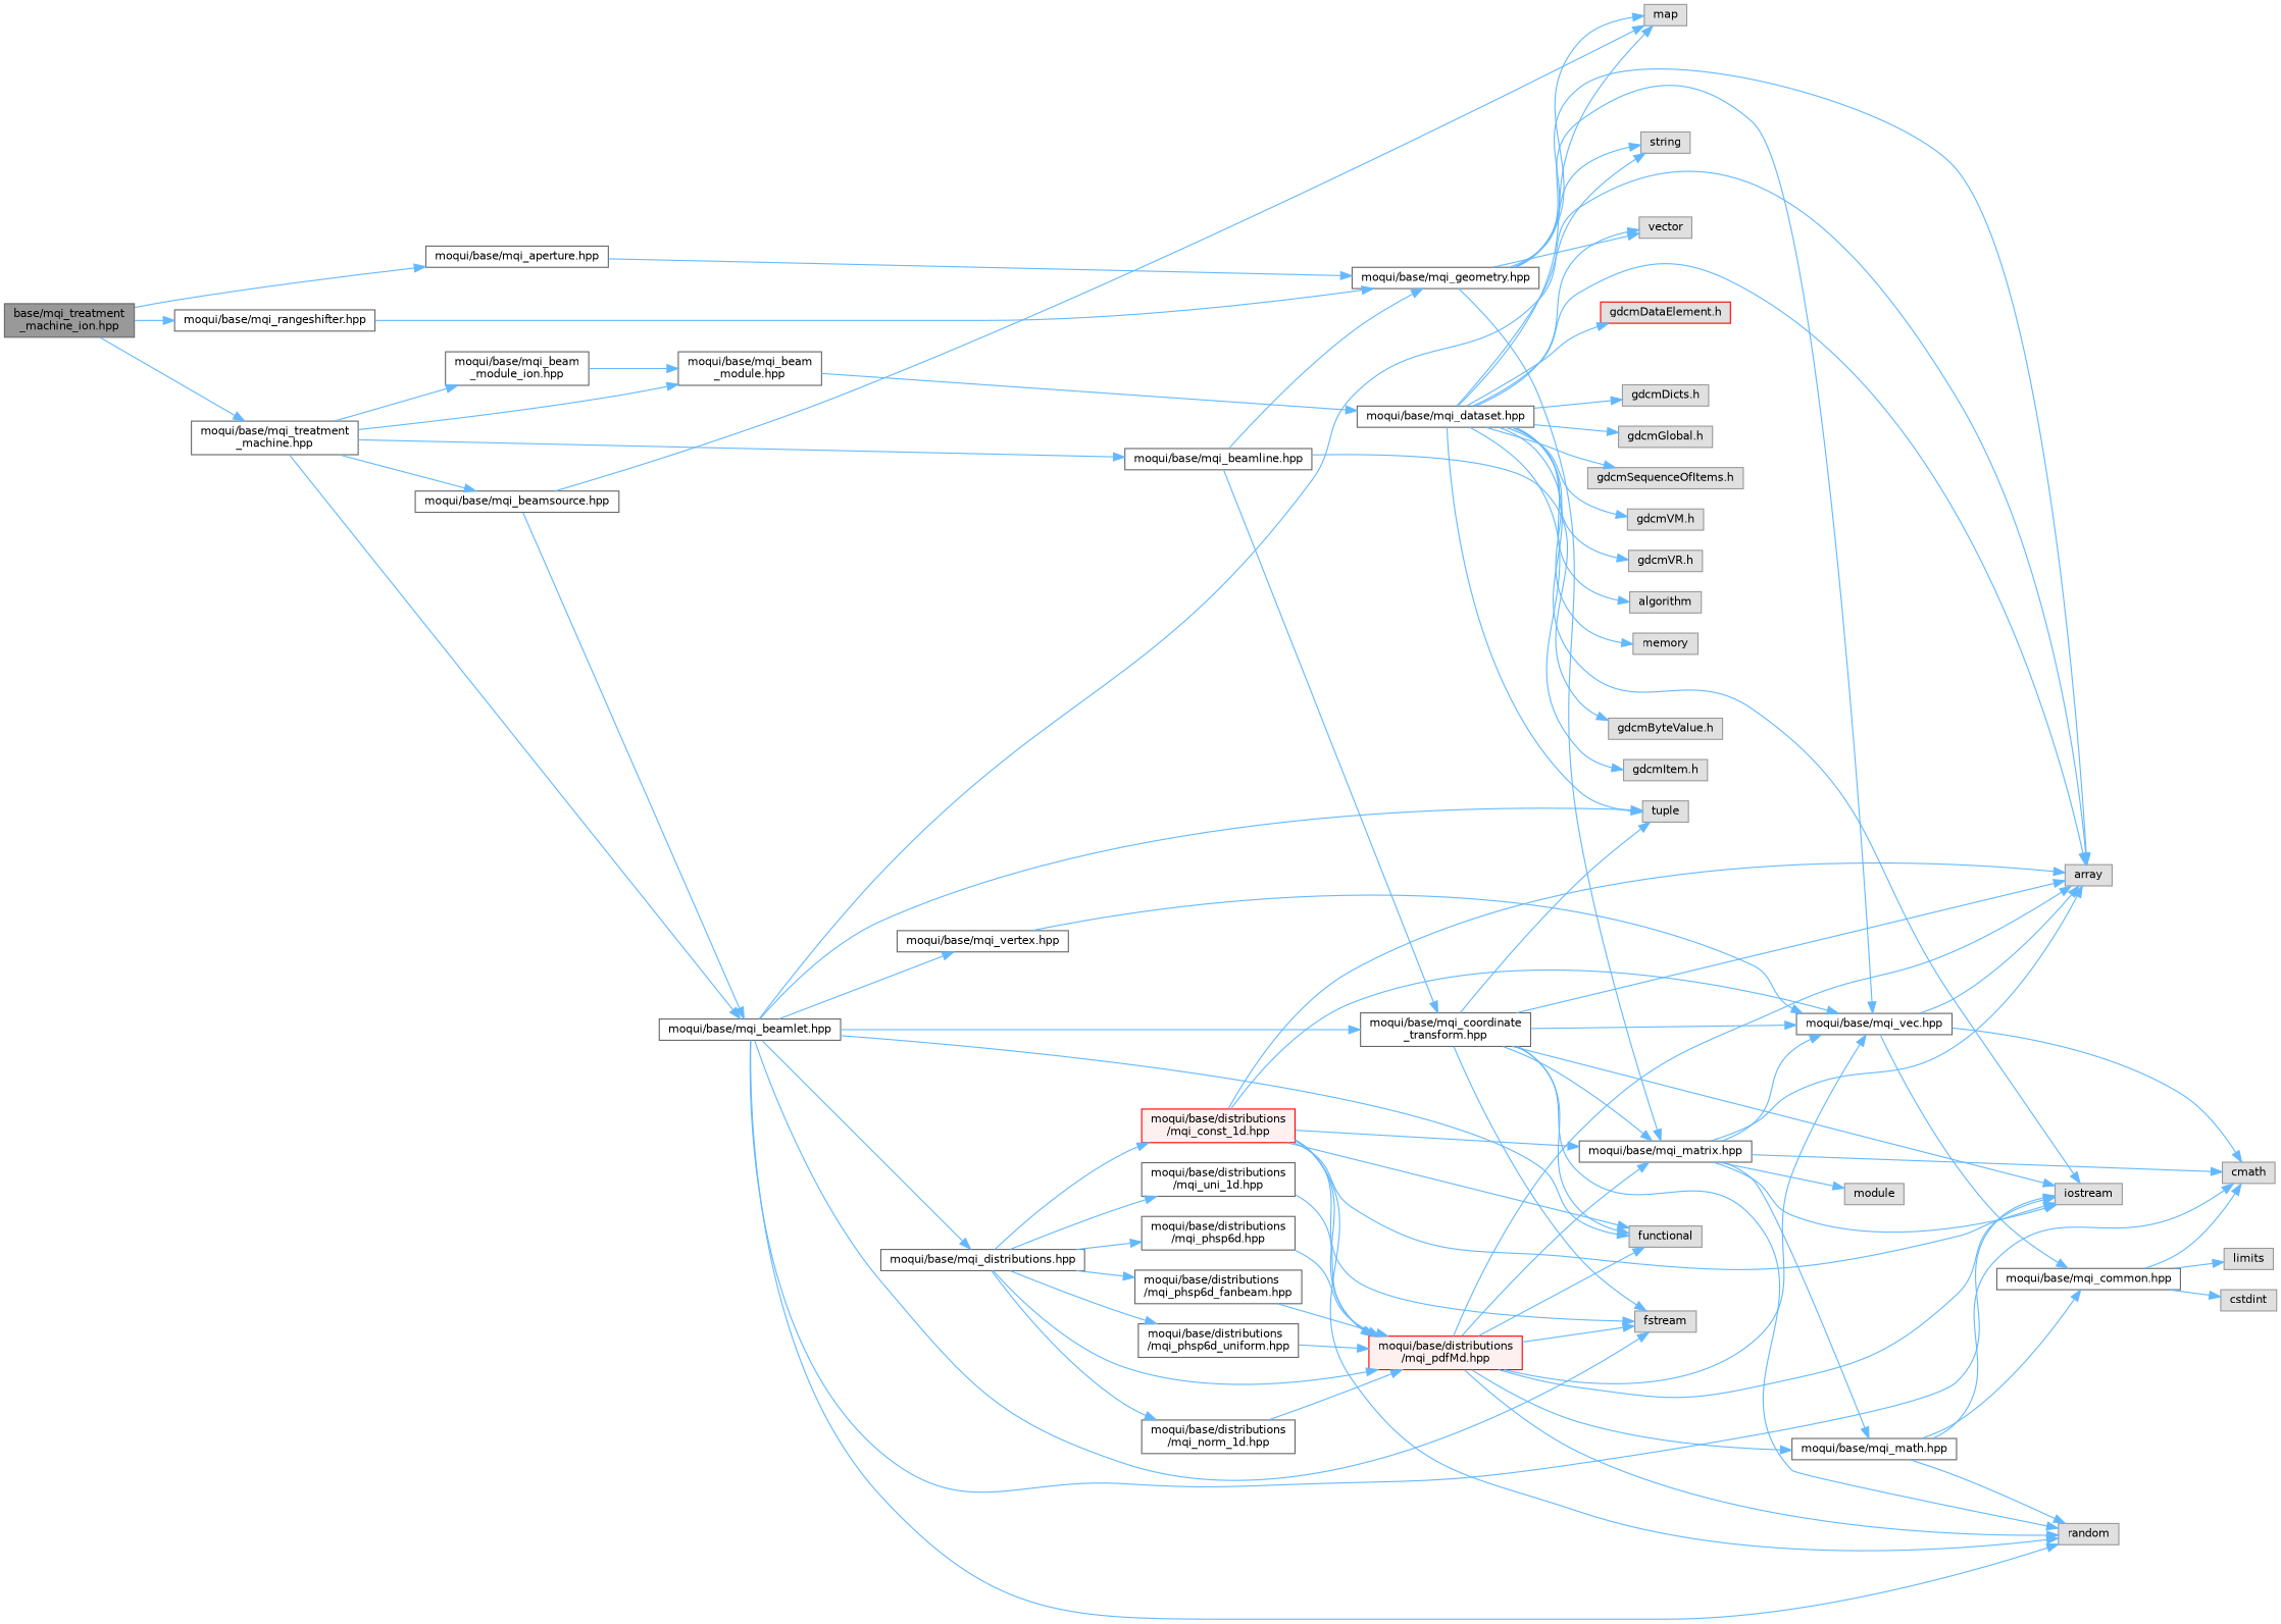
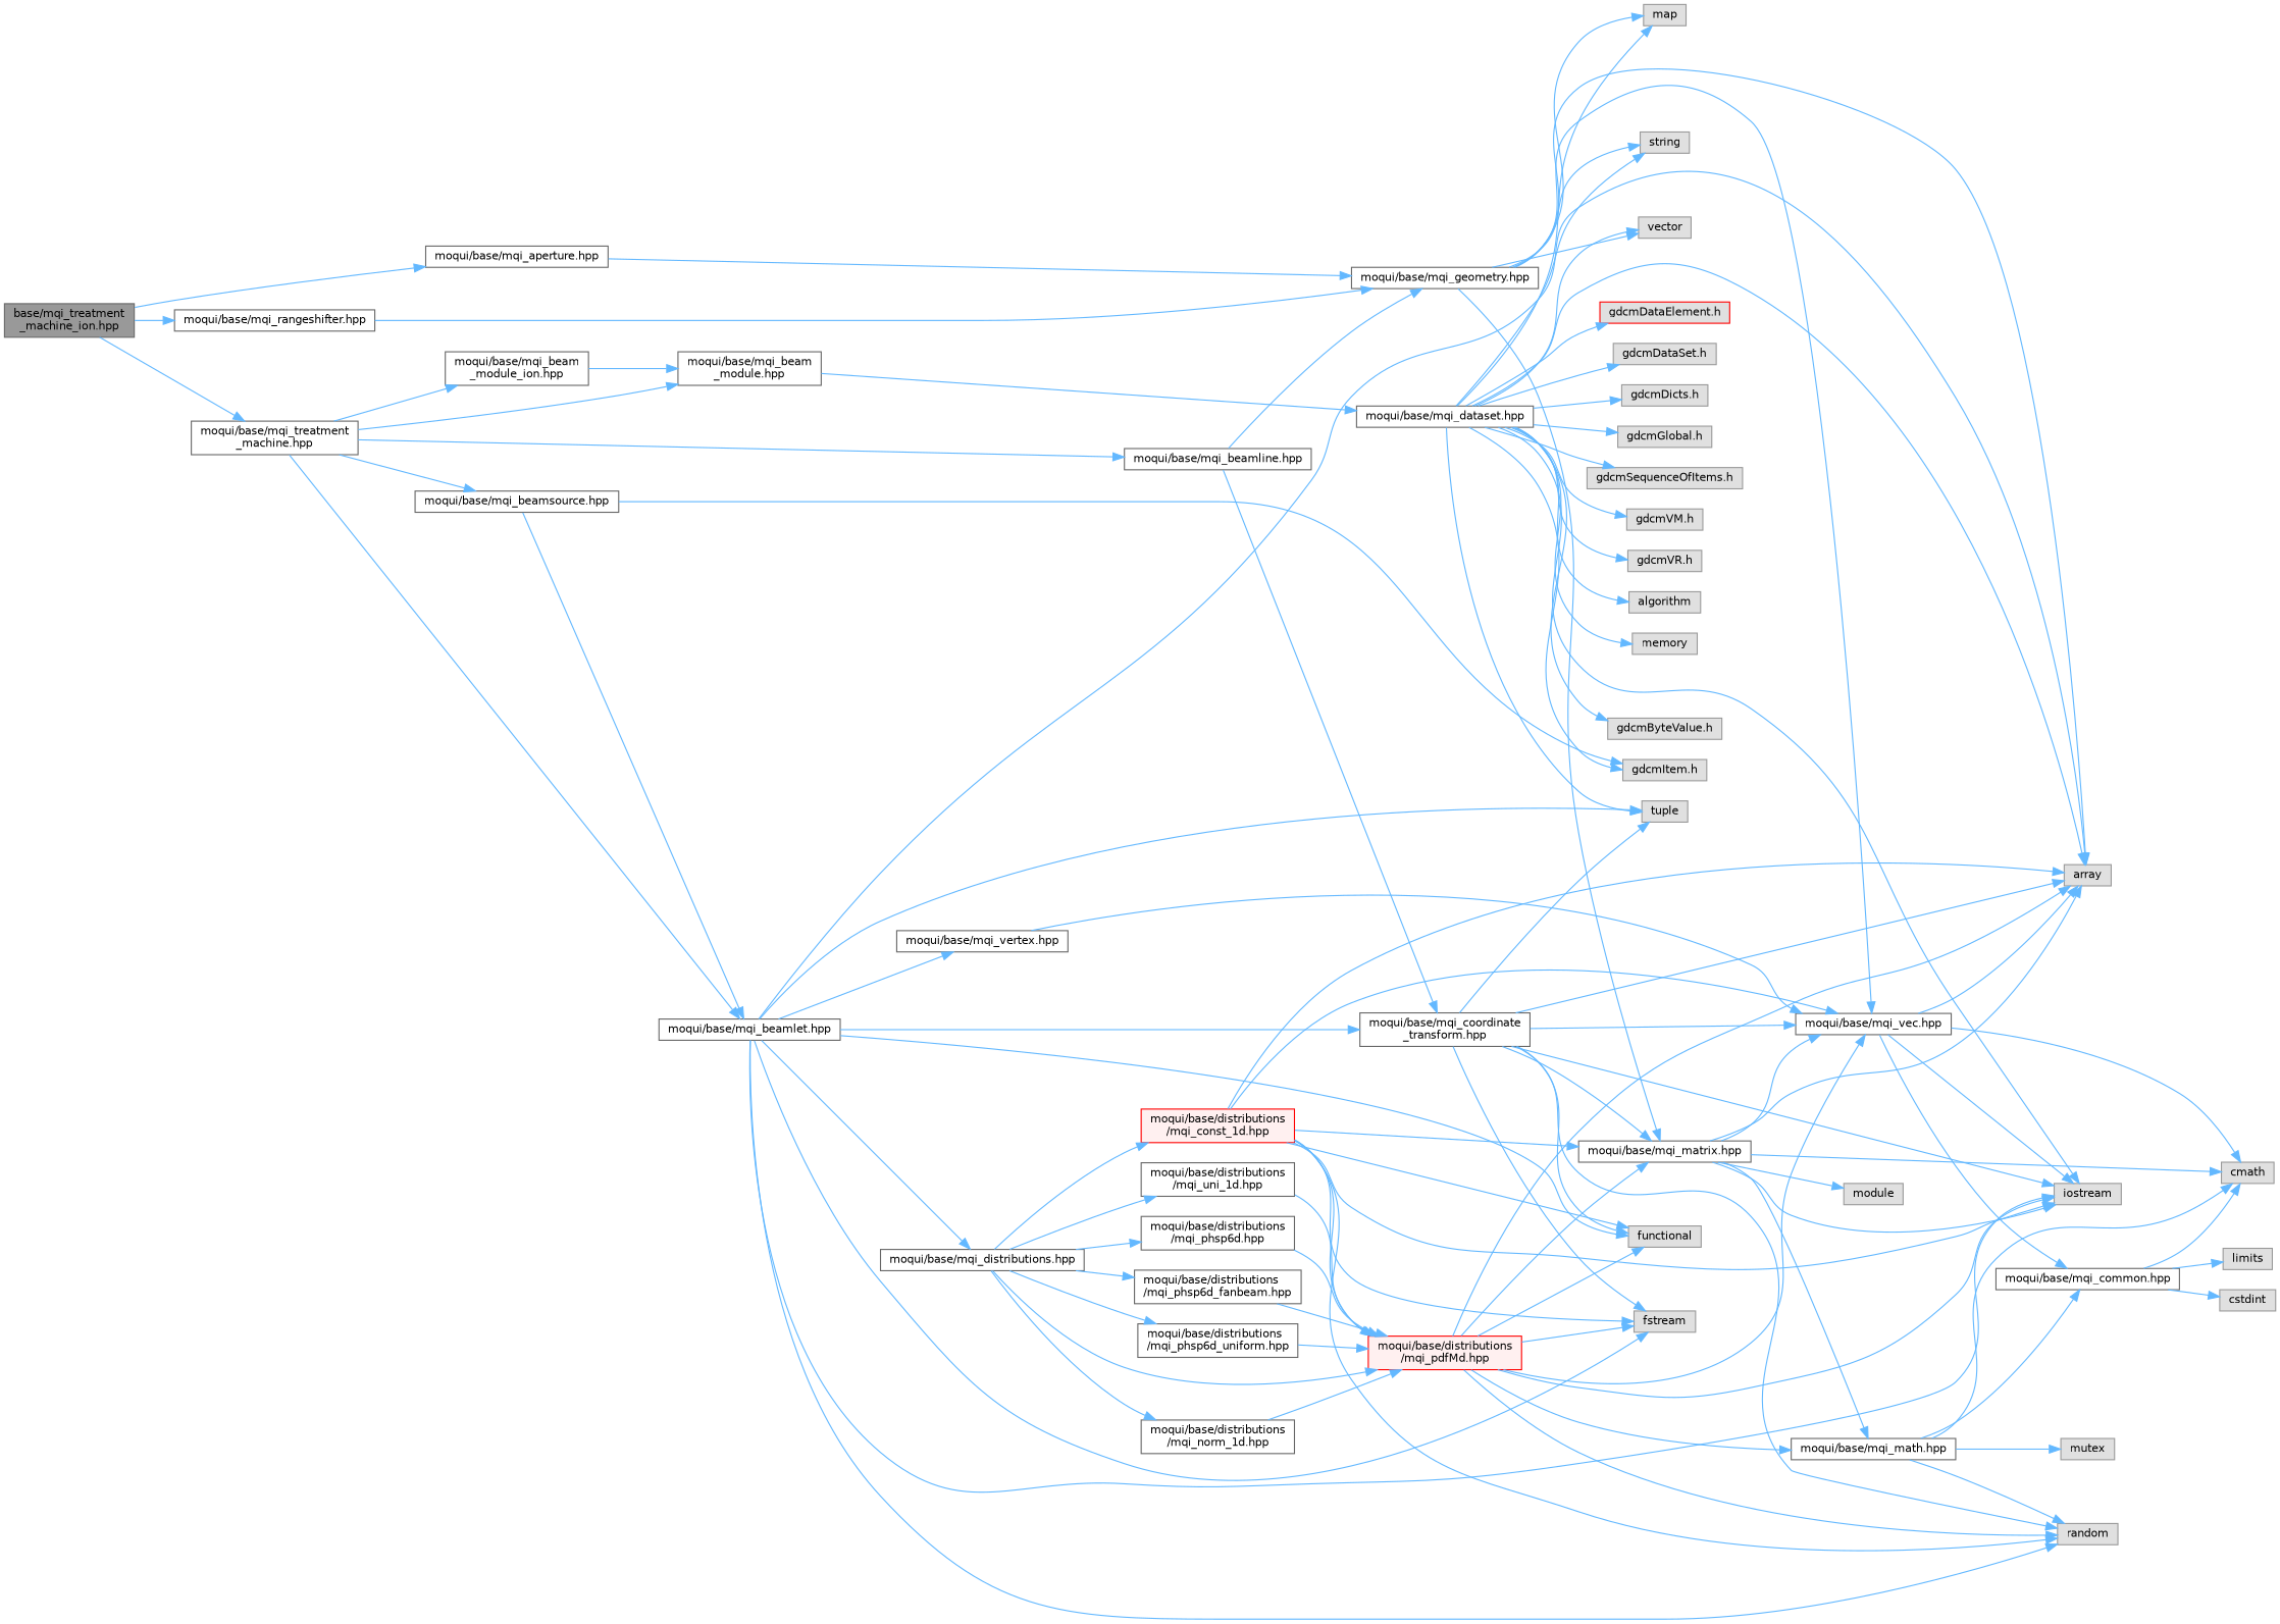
  digraph {
    rankdir=LR
    node [color=grey60 fillcolor="#E0E0E0" fontname=Helvetica fontsize=10 shape=box style=filled]
    edge [color=steelblue1 fontname=Helvetica fontsize=10 labelfontname=Helvetica labelfontsize=10 style=solid]
    n1 [color=gray40 fillcolor=grey60 fontcolor=black height=0.2 label="base/mqi_treatment\l_machine_ion.hpp" width=0.4]
    n2 [color=grey40 fillcolor=white height=0.2 label="moqui/base/mqi_aperture.hpp" width=0.4]
    n3 [color=grey40 fillcolor=white height=0.2 label="moqui/base/mqi_rangeshifter.hpp" width=0.4]
    n4 [color=grey40 fillcolor=white height=0.2 label="moqui/base/mqi_treatment\l_machine.hpp" width=0.4]
    n5 [color=grey40 fillcolor=white height=0.2 label="moqui/base/mqi_geometry.hpp" width=0.4]
    n6 [color=grey40 fillcolor=white height=0.2 label="moqui/base/mqi_beam\l_module_ion.hpp" width=0.4]
    n7 [color=grey40 fillcolor=white height=0.2 label="moqui/base/mqi_beam\l_module.hpp" width=0.4]
    n8 [color=grey40 fillcolor=white height=0.2 label="moqui/base/mqi_beamlet.hpp" width=0.4]
    n9 [color=grey40 fillcolor=white height=0.2 label="moqui/base/mqi_beamline.hpp" width=0.4]
    n10 [color=grey40 fillcolor=white height=0.2 label="moqui/base/mqi_beamsource.hpp" width=0.4]
    n11 [height=0.2 label=array width=0.4]
    n12 [height=0.2 label=map width=0.4]
    n13 [height=0.2 label=string width=0.4]
    n14 [height=0.2 label=vector width=0.4]
    n15 [color=grey40 fillcolor=white height=0.2 label="moqui/base/mqi_matrix.hpp" width=0.4]
    n16 [color=grey40 fillcolor=white height=0.2 label="moqui/base/mqi_vec.hpp" width=0.4]
    n17 [height=0.2 label=module width=0.4]
    n18 [height=0.2 label=cmath width=0.4]
    n19 [height=0.2 label=iostream width=0.4]
    n20 [color=grey40 fillcolor=white height=0.2 label="moqui/base/mqi_math.hpp" width=0.4]
    n21 [color=grey40 fillcolor=white height=0.2 label="moqui/base/mqi_common.hpp" width=0.4]
+   n22 [height=0.2 label=mutex width=0.4]
    n23 [height=0.2 label=random width=0.4]
    n24 [height=0.2 label=cstdint width=0.4]
    n25 [height=0.2 label=limits width=0.4]
    n26 [color=grey40 fillcolor=white height=0.2 label="moqui/base/mqi_dataset.hpp" width=0.4]
    n27 [height=0.2 label=algorithm width=0.4]
    n28 [height=0.2 label=memory width=0.4]
    n29 [height=0.2 label=tuple width=0.4]
    n30 [height=0.2 label="gdcmByteValue.h" width=0.4]
    n31 [color=red height=0.2 label="gdcmDataElement.h" width=0.4]
+   n32 [height=0.2 label="gdcmDataSet.h" width=0.4]
    n33 [height=0.2 label="gdcmDicts.h" width=0.4]
    n34 [height=0.2 label="gdcmGlobal.h" width=0.4]
    n35 [height=0.2 label="gdcmItem.h" width=0.4]
    n36 [height=0.2 label="gdcmSequenceOfItems.h" width=0.4]
    n37 [height=0.2 label="gdcmVM.h" width=0.4]
    n38 [height=0.2 label="gdcmVR.h" width=0.4]
    n39 [height=0.2 label=fstream width=0.4]
    n40 [height=0.2 label=functional width=0.4]
    n41 [color=grey40 fillcolor=white height=0.2 label="moqui/base/mqi_coordinate\l_transform.hpp" width=0.4]
    n42 [color=grey40 fillcolor=white height=0.2 label="moqui/base/mqi_distributions.hpp" width=0.4]
    n43 [color=grey40 fillcolor=white height=0.2 label="moqui/base/mqi_vertex.hpp" width=0.4]
    n44 [color=red fillcolor="#FFF0F0" height=0.2 label="moqui/base/distributions\l/mqi_const_1d.hpp" width=0.4]
    n45 [color=red fillcolor="#FFF0F0" height=0.2 label="moqui/base/distributions\l/mqi_pdfMd.hpp" width=0.4]
    n46 [color=grey40 fillcolor=white height=0.2 label="moqui/base/distributions\l/mqi_norm_1d.hpp" width=0.4]
    n47 [color=grey40 fillcolor=white height=0.2 label="moqui/base/distributions\l/mqi_uni_1d.hpp" width=0.4]
    n48 [color=grey40 fillcolor=white height=0.2 label="moqui/base/distributions\l/mqi_phsp6d.hpp" width=0.4]
    n49 [color=grey40 fillcolor=white height=0.2 label="moqui/base/distributions\l/mqi_phsp6d_fanbeam.hpp" width=0.4]
    n50 [color=grey40 fillcolor=white height=0.2 label="moqui/base/distributions\l/mqi_phsp6d_uniform.hpp" width=0.4]
    n1 -> n2
    n1 -> n3
    n1 -> n4
    n2 -> n5
    n3 -> n5
    n4 -> n6
    n4 -> n7
    n4 -> n8
    n4 -> n9
    n4 -> n10
    n5 -> n11
    n5 -> n12
    n5 -> n13
    n5 -> n14
    n5 -> n15
    n5 -> n16
    n6 -> n7
    n7 -> n26
    n8 -> n11
    n8 -> n19
    n8 -> n23
    n8 -> n29
    n8 -> n39
    n8 -> n40
    n8 -> n41
    n8 -> n42
    n8 -> n43
    n9 -> n5
    n9 -> n41
    n10 -> n8
-   n10 -> n12
+   n10 -> n35
    n15 -> n11
    n15 -> n16
    n15 -> n17
    n15 -> n18
    n15 -> n19
    n15 -> n20
    n16 -> n11
    n16 -> n18
+   n16 -> n19
    n16 -> n21
    n20 -> n18
    n20 -> n21
+   n20 -> n22
    n20 -> n23
    n21 -> n18
    n21 -> n24
    n21 -> n25
    n26 -> n11
    n26 -> n12
    n26 -> n13
    n26 -> n14
    n26 -> n19
    n26 -> n27
    n26 -> n28
    n26 -> n29
-   n9 -> n30
+   n26 -> n30
    n26 -> n31
+   n26 -> n32
    n26 -> n33
    n26 -> n34
    n26 -> n35
    n26 -> n36
    n26 -> n37
    n26 -> n38
    n41 -> n11
    n41 -> n15
    n41 -> n16
    n41 -> n19
    n41 -> n23
    n41 -> n29
    n41 -> n39
    n41 -> n40
    n42 -> n44
    n42 -> n45
    n42 -> n46
    n42 -> n47
    n42 -> n48
    n42 -> n49
    n42 -> n50
    n43 -> n16
    n44 -> n11
    n44 -> n15
    n44 -> n16
    n44 -> n19
    n44 -> n23
    n44 -> n39
    n44 -> n40
    n44 -> n45
    n45 -> n11
    n45 -> n15
    n45 -> n16
    n45 -> n19
    n45 -> n20
    n45 -> n23
    n45 -> n39
    n45 -> n40
    n46 -> n45
    n47 -> n45
    n48 -> n45
    n49 -> n45
    n50 -> n45
  }
